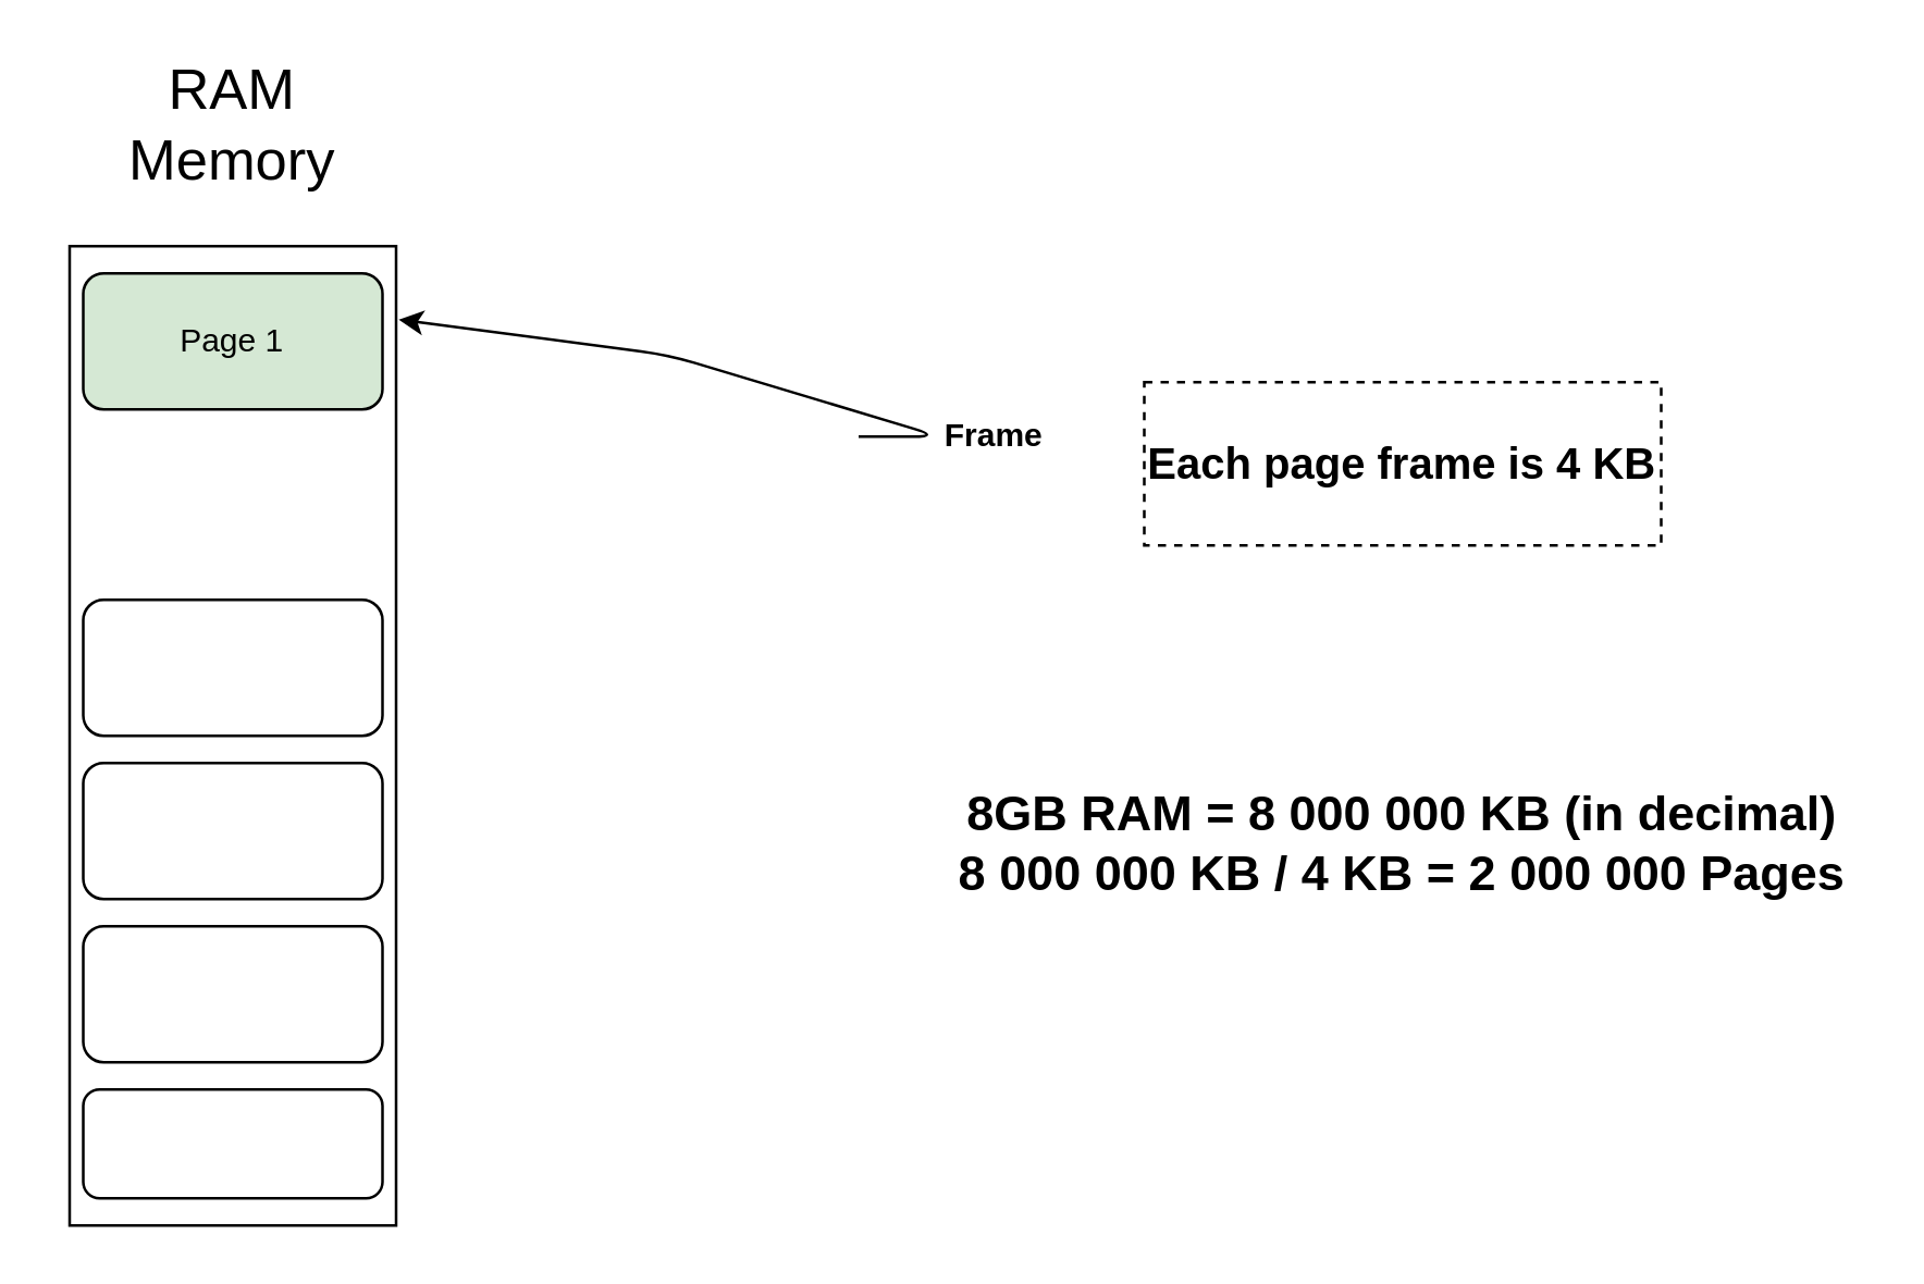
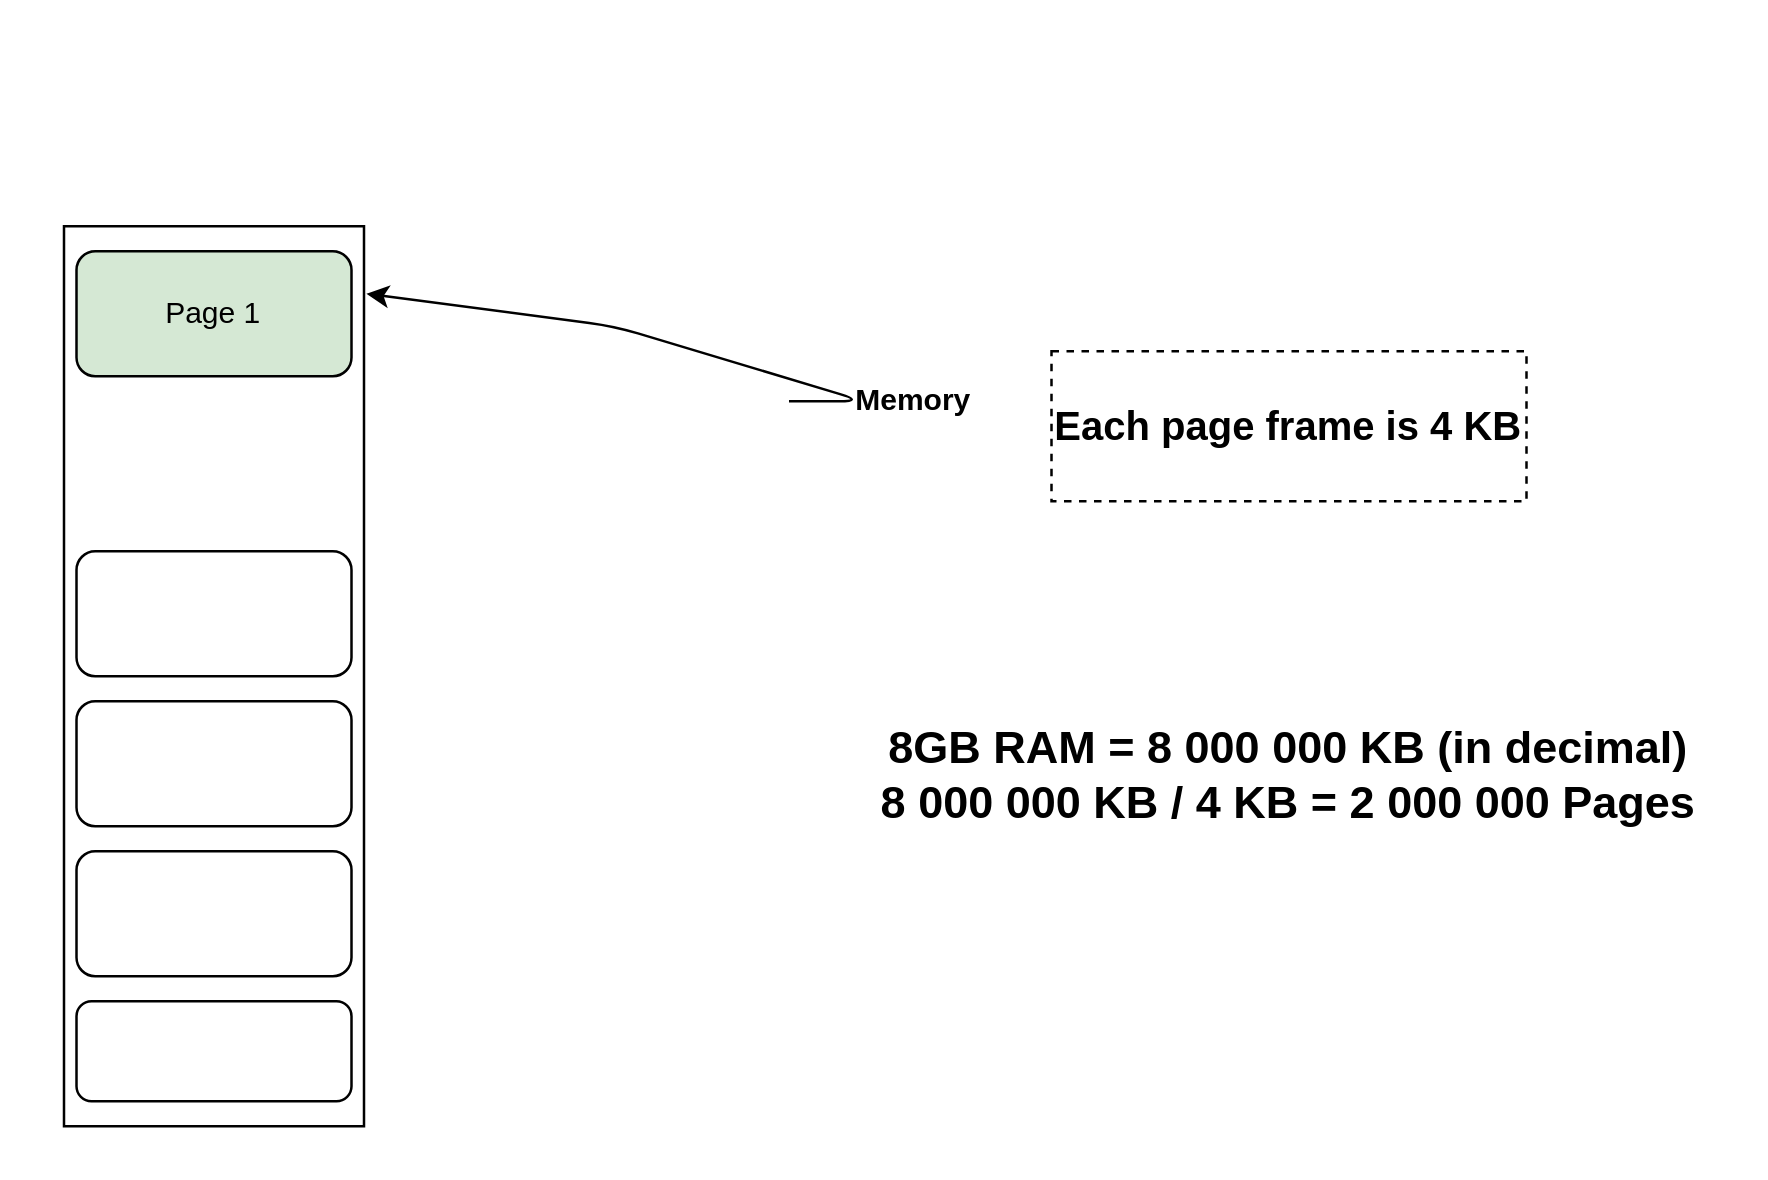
  <mxCell id="0" />
  <mxCell id="1" parent="0" />
  <mxCell id="2" value="" style="rounded=0;whiteSpace=wrap;html=1;" parent="1" vertex="1"><mxGeometry x="25" y="90" width="120" height="360" as="geometry" /></mxCell>
  <mxCell id="3" value="Page 1" style="rounded=1;whiteSpace=wrap;html=1;fillColor=#d5e8d4;" parent="1" vertex="1"><mxGeometry x="30" y="100" width="110" height="50" as="geometry" /></mxCell>
  <mxCell id="4" value="" style="rounded=1;whiteSpace=wrap;html=1;" parent="1" vertex="1"><mxGeometry x="30" y="280" width="110" height="50" as="geometry" /></mxCell>
  <mxCell id="5" value="" style="rounded=1;whiteSpace=wrap;html=1;" parent="1" vertex="1"><mxGeometry x="30" y="220" width="110" height="50" as="geometry" /></mxCell>
  <mxCell id="6" value="" style="rounded=1;whiteSpace=wrap;html=1;" parent="1" vertex="1"><mxGeometry x="30" y="340" width="110" height="50" as="geometry" /></mxCell>
  <mxCell id="7" value="" style="rounded=1;whiteSpace=wrap;html=1;" parent="1" vertex="1"><mxGeometry x="30" y="400" width="110" height="40" as="geometry" /></mxCell>
- <mxCell id="8" value="&lt;font style=&quot;font-size: 21px&quot;&gt;RAM Memory&lt;br&gt;&lt;/font&gt;" style="text;html=1;strokeColor=none;fillColor=none;align=center;verticalAlign=middle;whiteSpace=wrap;rounded=0;" parent="1" vertex="1"><mxGeometry x="20" y="20" width="130" height="50" as="geometry" /></mxCell>
- <mxCell id="9" value="Frame" style="text;html=1;strokeColor=none;fillColor=none;align=center;verticalAlign=middle;whiteSpace=wrap;rounded=0;strokeWidth=3;fontStyle=1" parent="1" vertex="1"><mxGeometry x="315" y="140" width="100" height="40" as="geometry" /></mxCell>
+ <mxCell id="9" value="Memory" style="text;html=1;strokeColor=none;fillColor=none;align=center;verticalAlign=middle;whiteSpace=wrap;rounded=0;strokeWidth=3;fontStyle=1" parent="1" vertex="1"><mxGeometry x="315" y="140" width="100" height="40" as="geometry" /></mxCell>
  <mxCell id="10" value="" style="endArrow=classic;html=1;entryX=1.008;entryY=0.075;entryDx=0;entryDy=0;entryPerimeter=0;" parent="1" source="9" target="2" edge="1"><mxGeometry width="50" height="50" relative="1" as="geometry"><mxPoint x="345" y="270" as="sourcePoint" /><mxPoint x="395" y="220" as="targetPoint" /><Array as="points"><mxPoint x="345" y="160" /><mxPoint x="245" y="130" /></Array></mxGeometry></mxCell>
  <mxCell id="11" value="&lt;b&gt;&lt;font style=&quot;font-size: 16px&quot;&gt;&lt;span class=&quot;ILfuVd NA6bn&quot;&gt;&lt;span class=&quot;hgKElc&quot;&gt;Each page frame is 4 KB&lt;/span&gt;&lt;/span&gt;&lt;/font&gt;&lt;/b&gt;" style="rounded=0;whiteSpace=wrap;html=1;strokeWidth=1;dashed=1;" parent="1" vertex="1"><mxGeometry x="420" y="140" width="190" height="60" as="geometry" /></mxCell>
  <mxCell id="12" value="&lt;div style=&quot;font-size: 18px&quot;&gt;&lt;font style=&quot;font-size: 18px&quot;&gt;&lt;b&gt;8GB RAM = 8 000 000 KB (in decimal)&lt;/b&gt;&lt;/font&gt;&lt;/div&gt;&lt;div style=&quot;font-size: 18px&quot;&gt;&lt;font style=&quot;font-size: 18px&quot;&gt;&lt;b&gt;8 000 000 KB / 4 KB = 2 000 000 Pages&lt;br&gt;&lt;/b&gt;&lt;/font&gt;&lt;/div&gt;" style="text;html=1;strokeColor=none;fillColor=none;align=center;verticalAlign=middle;whiteSpace=wrap;rounded=0;" parent="1" vertex="1"><mxGeometry x="345" y="240" width="340" height="140" as="geometry" /></mxCell>
